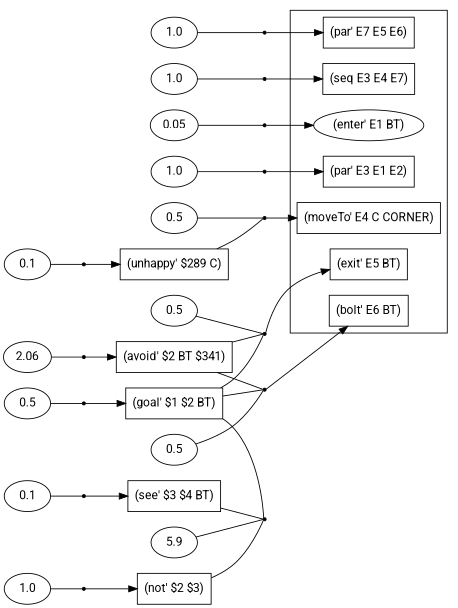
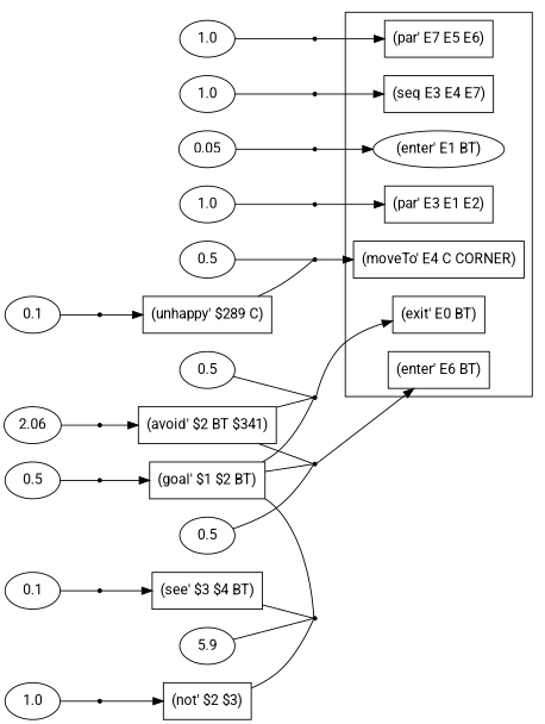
  digraph {
    fontname=Roboto
    rankdir=LR
    node [fontname=Roboto]
    edge [arrowhead=none fontname=Roboto]
    n1 [label="(enter' E1 BT)" shape=ellipse]
    n2 [label="(par' E3 E1 E2)" shape=box]
    n3 [label="(moveTo' E4 C CORNER)" shape=box]
-   n4 [label="(exit' E5 BT)" shape=box]
-   n5 [label="(bolt' E6 BT)" shape=box]
+   n4 [label="(exit' E0 BT)" shape=box]
+   n5 [label="(enter' E6 BT)" shape=box]
    n6 [label="(par' E7 E5 E6)" shape=box]
    n7 [label="(seq E3 E4 E7)" shape=box]
    n8 [label=0.05]
    r0 [shape=point]
    n10 [label=5.9]
    r1 [shape=point]
    n12 [label=0.5]
    r2 [shape=point]
    n14 [label="(goal' $1 $2 BT)" shape=box]
    n15 [label=1.0]
    r3 [shape=point]
    n17 [label="(not' $2 $3)" shape=box]
    n18 [label=0.1]
    r4 [shape=point]
    n20 [label="(see' $3 $4 BT)" shape=box]
    n21 [label=1.0]
    r5 [shape=point]
    n23 [label=0.5]
    r6 [shape=point]
    n25 [label=0.1]
    r7 [shape=point]
    n27 [label="(unhappy' $289 C)" shape=box]
    n28 [label=0.5]
    r8 [shape=point]
    n30 [label=2.06]
    r9 [shape=point]
    n32 [label="(avoid' $2 BT $341)" shape=box]
    n33 [label=0.5]
    r10 [shape=point]
    n35 [label=1.0]
    r11 [shape=point]
    n37 [label=1.0]
    r12 [shape=point]
    subgraph cluster_1 {
      n1
      n2
      n3
      n4
      n5
      n6
      n7
    }
    n8 -> r0
    r0 -> n1 [arrowhead=""]
    n10 -> r1
    n12 -> r2
    r2 -> n14 [arrowhead=""]
    n14 -> r1
    n14 -> r8
    n14 -> r10
    n15 -> r3
    r3 -> n17 [arrowhead=""]
    n17 -> r1
    n18 -> r4
    r4 -> n20 [arrowhead=""]
    n20 -> r1
    n21 -> r5
    r5 -> n2 [arrowhead=""]
    n23 -> r6
    r6 -> n3 [arrowhead=""]
    n25 -> r7
    r7 -> n27 [arrowhead=""]
    n27 -> r6
    n28 -> r8
    r8 -> n4 [arrowhead=""]
    n30 -> r9
    r9 -> n32 [arrowhead=""]
    n32 -> r8
    n32 -> r10
    n33 -> r10
    r10 -> n5 [arrowhead=""]
    n35 -> r11
    r11 -> n6 [arrowhead=""]
    n37 -> r12
    r12 -> n7 [arrowhead=""]
  }
